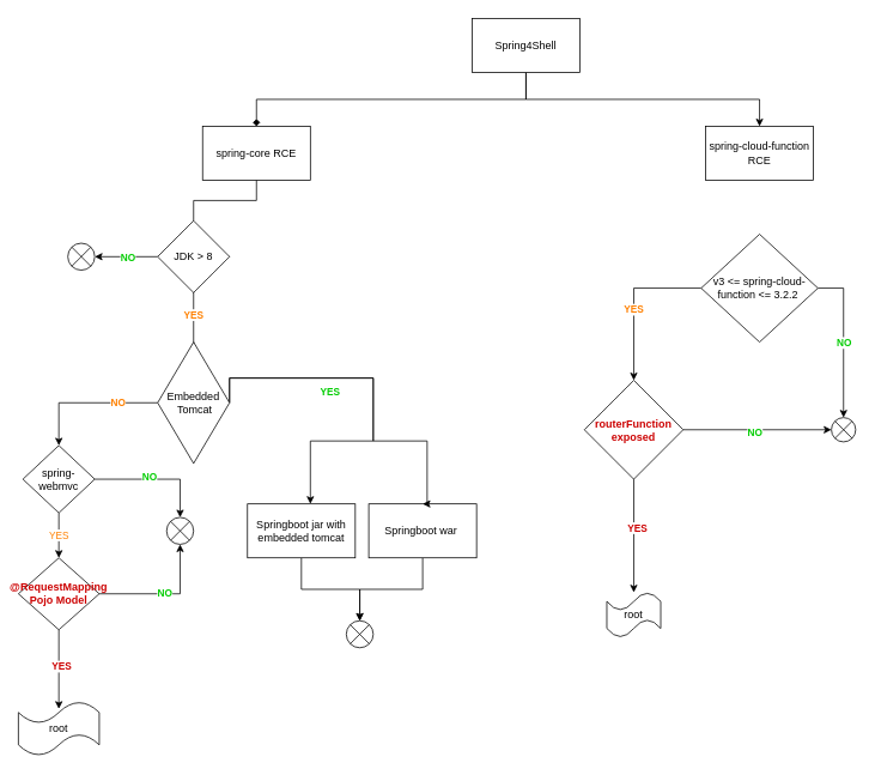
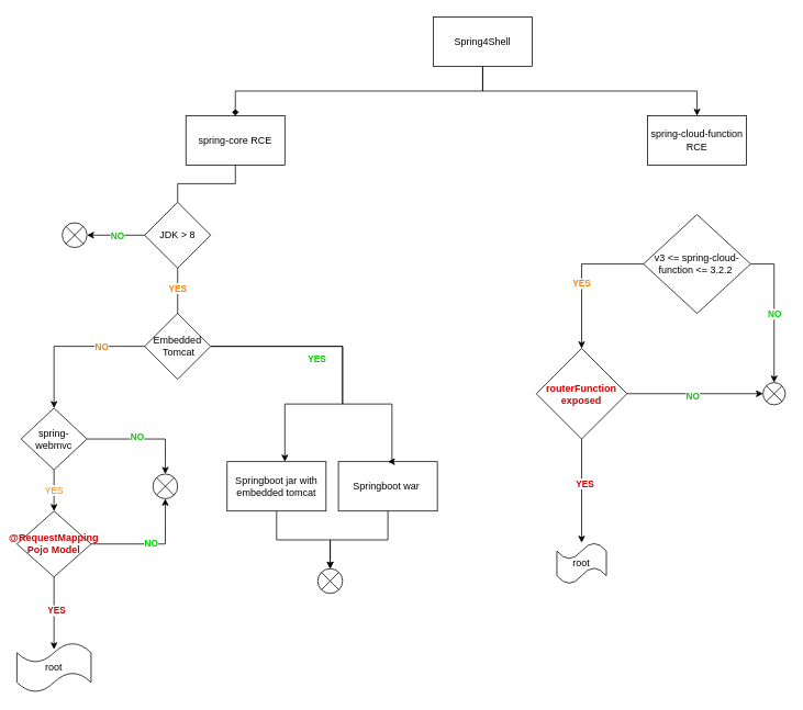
  <mxCell id="0" />
  <mxCell id="1" parent="0" />
  <mxCell id="2" style="edgeStyle=orthogonalEdgeStyle;rounded=0;orthogonalLoop=1;jettySize=auto;html=1;exitX=0.5;exitY=1;exitDx=0;exitDy=0;endArrow=diamond;" edge="1" parent="1" source="4" target="5"><mxGeometry relative="1" as="geometry" /></mxCell>
  <mxCell id="3" style="edgeStyle=orthogonalEdgeStyle;rounded=0;orthogonalLoop=1;jettySize=auto;html=1;exitX=0.5;exitY=1;exitDx=0;exitDy=0;" edge="1" parent="1" source="4" target="6"><mxGeometry relative="1" as="geometry" /></mxCell>
  <mxCell id="4" value="Spring4Shell" style="rounded=0;whiteSpace=wrap;html=1;" parent="1" vertex="1"><mxGeometry x="525" y="20" width="120" height="60" as="geometry" /></mxCell>
  <mxCell id="5" value="spring-core RCE" style="rounded=0;whiteSpace=wrap;html=1;" parent="1" vertex="1"><mxGeometry x="225" y="140" width="120" height="60" as="geometry" /></mxCell>
  <mxCell id="6" value="spring-cloud-function RCE" style="rounded=0;whiteSpace=wrap;html=1;" parent="1" vertex="1"><mxGeometry x="785" y="140" width="120" height="60" as="geometry" /></mxCell>
  <mxCell id="7" style="edgeStyle=orthogonalEdgeStyle;rounded=0;orthogonalLoop=1;jettySize=auto;html=1;exitX=0.5;exitY=1;exitDx=0;exitDy=0;entryX=0.5;entryY=0;entryDx=0;entryDy=0;" edge="1" parent="1" source="8" target="11"><mxGeometry relative="1" as="geometry"><mxPoint x="470" y="678.5" as="targetPoint" /></mxGeometry></mxCell>
  <mxCell id="8" value="Springboot war&amp;nbsp;" style="rounded=0;whiteSpace=wrap;html=1;" parent="1" vertex="1"><mxGeometry x="410" y="560" width="120" height="60" as="geometry" /></mxCell>
  <mxCell id="9" style="edgeStyle=orthogonalEdgeStyle;rounded=0;orthogonalLoop=1;jettySize=auto;html=1;exitX=0.5;exitY=1;exitDx=0;exitDy=0;entryX=0.5;entryY=0;entryDx=0;entryDy=0;" edge="1" parent="1" source="10" target="11"><mxGeometry relative="1" as="geometry" /></mxCell>
  <mxCell id="10" value="Springboot jar with embedded tomcat" style="rounded=0;whiteSpace=wrap;html=1;" vertex="1" parent="1"><mxGeometry x="275" y="560" width="120" height="60" as="geometry" /></mxCell>
  <mxCell id="11" value="" style="shape=sumEllipse;perimeter=ellipsePerimeter;whiteSpace=wrap;html=1;backgroundOutline=1;" vertex="1" parent="1"><mxGeometry x="385" y="690" width="30" height="30" as="geometry" /></mxCell>
  <mxCell id="12" value="root" style="shape=tape;whiteSpace=wrap;html=1;" vertex="1" parent="1"><mxGeometry x="20" y="780" width="90" height="60" as="geometry" /></mxCell>
  <mxCell id="13" style="edgeStyle=orthogonalEdgeStyle;rounded=0;orthogonalLoop=1;jettySize=auto;html=1;exitX=1;exitY=0.5;exitDx=0;exitDy=0;entryX=0.5;entryY=0;entryDx=0;entryDy=0;" edge="1" parent="1" source="16" target="17"><mxGeometry relative="1" as="geometry" /></mxCell>
  <mxCell id="14" value="&lt;b&gt;&lt;font color=&quot;#00cc00&quot;&gt;NO&lt;/font&gt;&lt;/b&gt;" style="edgeLabel;html=1;align=center;verticalAlign=middle;resizable=0;points=[];" vertex="1" connectable="0" parent="13"><mxGeometry x="0.03" relative="1" as="geometry"><mxPoint as="offset" /></mxGeometry></mxCell>
  <mxCell id="15" value="&lt;b&gt;&lt;font color=&quot;#ff8000&quot;&gt;YES&lt;/font&gt;&lt;/b&gt;" style="edgeStyle=orthogonalEdgeStyle;rounded=0;orthogonalLoop=1;jettySize=auto;html=1;exitX=0;exitY=0.5;exitDx=0;exitDy=0;entryX=0.5;entryY=0;entryDx=0;entryDy=0;" edge="1" parent="1" source="16" target="43"><mxGeometry x="0.12" relative="1" as="geometry"><mxPoint as="offset" /></mxGeometry></mxCell>
  <mxCell id="16" value="&lt;span&gt;v3 &amp;lt;= spring-cloud-function &amp;lt;= 3.2.2&amp;nbsp;&lt;/span&gt;" style="rhombus;whiteSpace=wrap;html=1;" vertex="1" parent="1"><mxGeometry x="780" y="260" width="130" height="120" as="geometry" /></mxCell>
  <mxCell id="17" value="" style="shape=sumEllipse;perimeter=ellipsePerimeter;whiteSpace=wrap;html=1;backgroundOutline=1;" vertex="1" parent="1"><mxGeometry x="925" y="464" width="27" height="27" as="geometry" /></mxCell>
  <mxCell id="18" value="root" style="shape=tape;whiteSpace=wrap;html=1;" vertex="1" parent="1"><mxGeometry x="675" y="658.5" width="60" height="50" as="geometry" /></mxCell>
  <mxCell id="19" style="edgeStyle=orthogonalEdgeStyle;rounded=0;orthogonalLoop=1;jettySize=auto;html=1;exitX=0;exitY=0.5;exitDx=0;exitDy=0;entryX=1;entryY=0.5;entryDx=0;entryDy=0;" edge="1" parent="1" source="22" target="24"><mxGeometry relative="1" as="geometry" /></mxCell>
  <mxCell id="20" value="&lt;b&gt;NO&lt;/b&gt;" style="edgeLabel;html=1;align=center;verticalAlign=middle;resizable=0;points=[];fontColor=#00CC00;" vertex="1" connectable="0" parent="19"><mxGeometry x="-0.029" y="1" relative="1" as="geometry"><mxPoint as="offset" /></mxGeometry></mxCell>
  <mxCell id="21" value="&lt;b&gt;&lt;font color=&quot;#ff8000&quot;&gt;YES&lt;/font&gt;&lt;/b&gt;" style="edgeStyle=orthogonalEdgeStyle;rounded=0;orthogonalLoop=1;jettySize=auto;html=1;exitX=1;exitY=0.5;exitDx=0;exitDy=0;entryX=0.5;entryY=0;entryDx=0;entryDy=0;" edge="1" parent="1" source="22" target="29"><mxGeometry x="0.2" relative="1" as="geometry"><Array as="points"><mxPoint x="215" y="285" /><mxPoint x="215" y="400" /></Array><mxPoint as="offset" /></mxGeometry></mxCell>
  <mxCell id="22" value="JDK &amp;gt; 8" style="rhombus;whiteSpace=wrap;html=1;" vertex="1" parent="1"><mxGeometry x="175" y="245" width="80" height="80" as="geometry" /></mxCell>
  <mxCell id="23" value="" style="edgeStyle=orthogonalEdgeStyle;rounded=0;orthogonalLoop=1;jettySize=auto;html=1;exitX=0.5;exitY=1;exitDx=0;exitDy=0;endArrow=none;" edge="1" parent="1" source="5" target="22"><mxGeometry relative="1" as="geometry"><mxPoint x="285" y="200" as="sourcePoint" /><mxPoint x="95" y="500" as="targetPoint" /><Array as="points" /></mxGeometry></mxCell>
  <mxCell id="24" value="" style="shape=sumEllipse;perimeter=ellipsePerimeter;whiteSpace=wrap;html=1;backgroundOutline=1;" vertex="1" parent="1"><mxGeometry x="75" y="270" width="30" height="30" as="geometry" /></mxCell>
  <mxCell id="25" value="&lt;b&gt;&lt;font color=&quot;#00cc00&quot;&gt;YES&lt;/font&gt;&lt;/b&gt;" style="edgeStyle=orthogonalEdgeStyle;rounded=0;orthogonalLoop=1;jettySize=auto;html=1;exitX=1;exitY=0.5;exitDx=0;exitDy=0;entryX=0.5;entryY=0;entryDx=0;entryDy=0;" edge="1" parent="1" source="29" target="8"><mxGeometry x="-0.291" y="-15" relative="1" as="geometry"><mxPoint x="505" y="285" as="targetPoint" /><Array as="points"><mxPoint x="415" y="420" /><mxPoint x="415" y="490" /><mxPoint x="475" y="490" /><mxPoint x="475" y="560" /></Array><mxPoint as="offset" /></mxGeometry></mxCell>
  <mxCell id="26" style="edgeStyle=orthogonalEdgeStyle;rounded=0;orthogonalLoop=1;jettySize=auto;html=1;exitX=1;exitY=0.5;exitDx=0;exitDy=0;" edge="1" parent="1" source="29" target="10"><mxGeometry relative="1" as="geometry"><Array as="points"><mxPoint x="415" y="420" /><mxPoint x="415" y="490" /><mxPoint x="345" y="490" /></Array></mxGeometry></mxCell>
  <mxCell id="27" style="edgeStyle=orthogonalEdgeStyle;rounded=0;orthogonalLoop=1;jettySize=auto;html=1;exitX=0;exitY=0.5;exitDx=0;exitDy=0;entryX=0.5;entryY=0;entryDx=0;entryDy=0;fontColor=#000000;strokeColor=#000000;" edge="1" parent="1" source="29" target="33"><mxGeometry relative="1" as="geometry" /></mxCell>
  <mxCell id="28" value="&lt;font color=&quot;#ff8000&quot;&gt;&lt;span&gt;NO&lt;/span&gt;&lt;/font&gt;" style="edgeLabel;html=1;align=center;verticalAlign=middle;resizable=0;points=[];fontColor=#000000;fontStyle=1" vertex="1" connectable="0" parent="27"><mxGeometry x="-0.427" relative="1" as="geometry"><mxPoint as="offset" /></mxGeometry></mxCell>
- <mxCell id="29" value="Embedded &amp;nbsp;Tomcat" style="rhombus;whiteSpace=wrap;html=1;" vertex="1" parent="1"><mxGeometry x="175" y="380" width="80" height="135" as="geometry" /></mxCell>
+ <mxCell id="29" value="Embedded &amp;nbsp;Tomcat" style="rhombus;whiteSpace=wrap;html=1;" vertex="1" parent="1"><mxGeometry x="175" y="380" width="80" height="80" as="geometry" /></mxCell>
  <mxCell id="30" style="edgeStyle=orthogonalEdgeStyle;rounded=0;orthogonalLoop=1;jettySize=auto;html=1;exitX=1;exitY=0.5;exitDx=0;exitDy=0;fontColor=#CC0000;strokeColor=#000000;entryX=0.5;entryY=0;entryDx=0;entryDy=0;" edge="1" parent="1" source="33" target="38"><mxGeometry relative="1" as="geometry"><mxPoint x="185" y="533" as="targetPoint" /></mxGeometry></mxCell>
  <mxCell id="31" value="&lt;font color=&quot;#00cc00&quot;&gt;NO&lt;/font&gt;" style="edgeLabel;html=1;align=center;verticalAlign=middle;resizable=0;points=[];fontColor=#CC0000;fontStyle=1" vertex="1" connectable="0" parent="30"><mxGeometry x="-0.13" y="4" relative="1" as="geometry"><mxPoint y="1" as="offset" /></mxGeometry></mxCell>
  <mxCell id="32" value="&lt;font color=&quot;#ff8000&quot;&gt;YES&lt;/font&gt;" style="edgeStyle=orthogonalEdgeStyle;rounded=0;orthogonalLoop=1;jettySize=auto;html=1;exitX=0.5;exitY=1;exitDx=0;exitDy=0;entryX=0.5;entryY=0;entryDx=0;entryDy=0;fontColor=#00CC00;strokeColor=#000000;" edge="1" parent="1" source="33" target="37"><mxGeometry relative="1" as="geometry" /></mxCell>
  <mxCell id="33" value="&lt;font color=&quot;#000000&quot;&gt;&lt;span&gt;spring-webmvc&lt;/span&gt;&lt;/font&gt;" style="rhombus;whiteSpace=wrap;html=1;fontColor=#FF8000;" vertex="1" parent="1"><mxGeometry x="25" y="495" width="80" height="75" as="geometry" /></mxCell>
  <mxCell id="34" value="&lt;b&gt;NO&lt;/b&gt;" style="edgeStyle=orthogonalEdgeStyle;rounded=0;orthogonalLoop=1;jettySize=auto;html=1;exitX=1;exitY=0.5;exitDx=0;exitDy=0;fontColor=#00CC00;strokeColor=#000000;entryX=0.5;entryY=1;entryDx=0;entryDy=0;" edge="1" parent="1" source="37" target="38"><mxGeometry relative="1" as="geometry"><mxPoint x="205" y="610" as="targetPoint" /></mxGeometry></mxCell>
  <mxCell id="35" style="edgeStyle=orthogonalEdgeStyle;rounded=0;orthogonalLoop=1;jettySize=auto;html=1;exitX=0.5;exitY=1;exitDx=0;exitDy=0;entryX=0.5;entryY=0.133;entryDx=0;entryDy=0;entryPerimeter=0;fontColor=#FF8000;strokeColor=#000000;" edge="1" parent="1" source="37" target="12"><mxGeometry relative="1" as="geometry" /></mxCell>
  <mxCell id="36" value="&lt;font color=&quot;#cc0000&quot;&gt;YES&lt;/font&gt;" style="edgeLabel;html=1;align=center;verticalAlign=middle;resizable=0;points=[];fontColor=#FF8000;fontStyle=1" vertex="1" connectable="0" parent="35"><mxGeometry x="-0.091" y="2" relative="1" as="geometry"><mxPoint as="offset" /></mxGeometry></mxCell>
  <mxCell id="37" value="&lt;b&gt;&lt;font color=&quot;#cc0000&quot;&gt;@RequestMapping&lt;br&gt;Pojo Model&lt;/font&gt;&lt;/b&gt;" style="rhombus;whiteSpace=wrap;html=1;fontColor=#FF8000;" vertex="1" parent="1"><mxGeometry x="20" y="620" width="90" height="80" as="geometry" /></mxCell>
  <mxCell id="38" value="" style="shape=sumEllipse;perimeter=ellipsePerimeter;whiteSpace=wrap;html=1;backgroundOutline=1;" vertex="1" parent="1"><mxGeometry x="185" y="575" width="30" height="30" as="geometry" /></mxCell>
  <mxCell id="39" style="edgeStyle=orthogonalEdgeStyle;rounded=0;orthogonalLoop=1;jettySize=auto;html=1;exitX=1;exitY=0.5;exitDx=0;exitDy=0;entryX=0;entryY=0.5;entryDx=0;entryDy=0;fontColor=#CC0000;strokeColor=#000000;" edge="1" parent="1" source="43" target="17"><mxGeometry relative="1" as="geometry" /></mxCell>
  <mxCell id="40" value="&lt;font color=&quot;#00cc00&quot;&gt;NO&lt;/font&gt;" style="edgeLabel;html=1;align=center;verticalAlign=middle;resizable=0;points=[];fontColor=#CC0000;fontStyle=1" vertex="1" connectable="0" parent="39"><mxGeometry x="-0.044" y="-2" relative="1" as="geometry"><mxPoint y="1" as="offset" /></mxGeometry></mxCell>
  <mxCell id="41" style="edgeStyle=orthogonalEdgeStyle;rounded=0;orthogonalLoop=1;jettySize=auto;html=1;exitX=0.5;exitY=1;exitDx=0;exitDy=0;fontColor=#00CC00;strokeColor=#000000;" edge="1" parent="1" source="43" target="18"><mxGeometry relative="1" as="geometry" /></mxCell>
  <mxCell id="42" value="&lt;font color=&quot;#cc0000&quot;&gt;YES&lt;/font&gt;" style="edgeLabel;html=1;align=center;verticalAlign=middle;resizable=0;points=[];fontColor=#00CC00;fontStyle=1" vertex="1" connectable="0" parent="41"><mxGeometry x="-0.142" y="3" relative="1" as="geometry"><mxPoint as="offset" /></mxGeometry></mxCell>
  <mxCell id="43" value="&lt;b&gt;&lt;font color=&quot;#cc0000&quot;&gt;routerFunction&lt;br&gt;exposed&lt;/font&gt;&lt;/b&gt;" style="rhombus;whiteSpace=wrap;html=1;fontColor=#FF8000;" vertex="1" parent="1"><mxGeometry x="650" y="422.5" width="110" height="110" as="geometry" /></mxCell>
